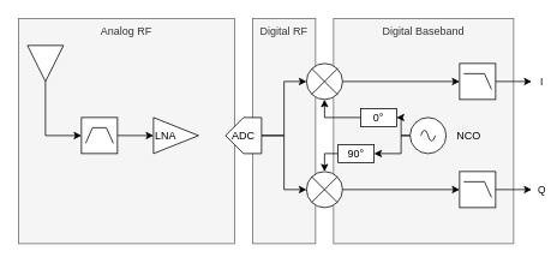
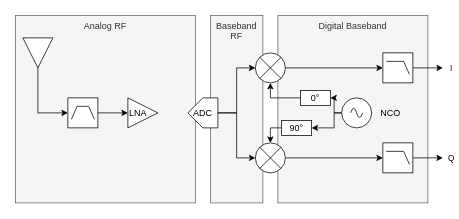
  <mxCell id="0" />
  <mxCell id="1" parent="0" />
  <mxCell id="2" value="Digital Baseband" style="rounded=0;whiteSpace=wrap;html=1;verticalAlign=top;fillColor=#f5f5f5;fontColor=#333333;strokeColor=#666666;" parent="1" vertex="1"><mxGeometry x="370" y="20" width="200" height="250" as="geometry" /></mxCell>
- <mxCell id="3" value="Digital RF" style="rounded=0;whiteSpace=wrap;html=1;verticalAlign=top;fillColor=#f5f5f5;fontColor=#333333;strokeColor=#666666;" parent="1" vertex="1"><mxGeometry x="280" y="20" width="70" height="250" as="geometry" /></mxCell>
+ <mxCell id="3" value="Baseband RF" style="rounded=0;whiteSpace=wrap;html=1;verticalAlign=top;fillColor=#f5f5f5;fontColor=#333333;strokeColor=#666666;" parent="1" vertex="1"><mxGeometry x="280" y="20" width="70" height="250" as="geometry" /></mxCell>
  <mxCell id="4" value="Analog RF" style="rounded=0;whiteSpace=wrap;html=1;labelPosition=center;verticalLabelPosition=middle;align=center;verticalAlign=top;fillColor=#f5f5f5;strokeColor=#666666;fontColor=#333333;" parent="1" vertex="1"><mxGeometry x="20" y="20" width="240" height="250" as="geometry" /></mxCell>
  <mxCell id="5" style="edgeStyle=orthogonalEdgeStyle;rounded=0;orthogonalLoop=1;jettySize=auto;html=1;exitX=1;exitY=0.5;exitDx=0;exitDy=0;entryX=0;entryY=0.5;entryDx=0;entryDy=0;entryPerimeter=0;" parent="1" source="6" target="26" edge="1"><mxGeometry relative="1" as="geometry"><mxPoint x="90" y="150" as="targetPoint" /></mxGeometry></mxCell>
  <mxCell id="6" value="" style="triangle;whiteSpace=wrap;html=1;rotation=90;" parent="1" vertex="1"><mxGeometry x="30" y="50" width="40" height="40" as="geometry" /></mxCell>
- <mxCell id="7" value="LNA" style="triangle;whiteSpace=wrap;html=1;align=left;" parent="1" vertex="1"><mxGeometry x="170" y="130" width="50" height="40" as="geometry" /></mxCell>
+ <mxCell id="7" value="LNA" style="triangle;whiteSpace=wrap;html=1;align=left;" parent="1" vertex="1"><mxGeometry x="170" y="130" width="40" height="40" as="geometry" /></mxCell>
  <mxCell id="8" style="edgeStyle=orthogonalEdgeStyle;rounded=0;orthogonalLoop=1;jettySize=auto;html=1;exitX=1;exitY=0.5;exitDx=0;exitDy=0;entryX=0;entryY=0.5;entryDx=0;entryDy=0;entryPerimeter=0;" parent="1" source="9" target="27" edge="1"><mxGeometry relative="1" as="geometry"><mxPoint x="510" y="90" as="targetPoint" /></mxGeometry></mxCell>
  <mxCell id="9" value="" style="shape=sumEllipse;perimeter=ellipsePerimeter;whiteSpace=wrap;html=1;backgroundOutline=1;" parent="1" vertex="1"><mxGeometry x="340" y="70" width="40" height="40" as="geometry" /></mxCell>
  <mxCell id="10" style="edgeStyle=orthogonalEdgeStyle;rounded=0;orthogonalLoop=1;jettySize=auto;html=1;exitX=1;exitY=0.5;exitDx=0;exitDy=0;entryX=0;entryY=0.5;entryDx=0;entryDy=0;entryPerimeter=0;" parent="1" source="11" target="28" edge="1"><mxGeometry relative="1" as="geometry"><mxPoint x="510" y="210" as="targetPoint" /></mxGeometry></mxCell>
  <mxCell id="11" value="" style="shape=sumEllipse;perimeter=ellipsePerimeter;whiteSpace=wrap;html=1;backgroundOutline=1;" parent="1" vertex="1"><mxGeometry x="340" y="190" width="40" height="40" as="geometry" /></mxCell>
  <mxCell id="12" style="edgeStyle=orthogonalEdgeStyle;rounded=0;orthogonalLoop=1;jettySize=auto;html=1;exitX=1;exitY=0.5;exitDx=0;exitDy=0;exitPerimeter=0;" parent="1" source="27" edge="1"><mxGeometry relative="1" as="geometry"><mxPoint x="590" y="90" as="targetPoint" /><mxPoint x="550" y="90" as="sourcePoint" /></mxGeometry></mxCell>
  <mxCell id="13" value="I" style="edgeLabel;html=1;align=center;verticalAlign=middle;resizable=0;points=[];" parent="12" vertex="1" connectable="0"><mxGeometry x="-0.212" y="2" relative="1" as="geometry"><mxPoint x="34" y="2" as="offset" /></mxGeometry></mxCell>
  <mxCell id="14" value="Q" style="edgeStyle=orthogonalEdgeStyle;rounded=0;orthogonalLoop=1;jettySize=auto;html=1;exitX=1;exitY=0.5;exitDx=0;exitDy=0;exitPerimeter=0;" parent="1" source="28" edge="1"><mxGeometry x="1" y="-10" relative="1" as="geometry"><mxPoint x="590" y="210" as="targetPoint" /><mxPoint x="550" y="210" as="sourcePoint" /><mxPoint x="10" y="-10" as="offset" /></mxGeometry></mxCell>
  <mxCell id="15" style="edgeStyle=orthogonalEdgeStyle;rounded=0;orthogonalLoop=1;jettySize=auto;html=1;exitX=0.5;exitY=0;exitDx=0;exitDy=0;entryX=0;entryY=0.5;entryDx=0;entryDy=0;" parent="1" source="17" target="9" edge="1"><mxGeometry relative="1" as="geometry" /></mxCell>
  <mxCell id="16" style="edgeStyle=orthogonalEdgeStyle;rounded=0;orthogonalLoop=1;jettySize=auto;html=1;exitX=0.5;exitY=0;exitDx=0;exitDy=0;entryX=0;entryY=0.5;entryDx=0;entryDy=0;" parent="1" source="17" target="11" edge="1"><mxGeometry relative="1" as="geometry" /></mxCell>
  <mxCell id="17" value="ADC" style="shape=offPageConnector;whiteSpace=wrap;html=1;rotation=90;size=0.5;horizontal=0;" parent="1" vertex="1"><mxGeometry x="250" y="130" width="40" height="40" as="geometry" /></mxCell>
  <mxCell id="18" style="edgeStyle=orthogonalEdgeStyle;rounded=0;orthogonalLoop=1;jettySize=auto;html=1;exitX=0;exitY=0.5;exitDx=0;exitDy=0;entryX=0.5;entryY=1;entryDx=0;entryDy=0;" parent="1" source="19" target="9" edge="1"><mxGeometry relative="1" as="geometry" /></mxCell>
  <mxCell id="19" value="0°" style="rounded=0;whiteSpace=wrap;html=1;" parent="1" vertex="1"><mxGeometry x="400" y="120" width="40" height="20" as="geometry" /></mxCell>
  <mxCell id="20" style="edgeStyle=orthogonalEdgeStyle;rounded=0;orthogonalLoop=1;jettySize=auto;html=1;entryX=1;entryY=0.5;entryDx=0;entryDy=0;exitX=0;exitY=0.5;exitDx=0;exitDy=0;exitPerimeter=0;" parent="1" source="29" target="19" edge="1"><mxGeometry relative="1" as="geometry"><Array as="points"><mxPoint x="445" y="150" /><mxPoint x="445" y="130" /></Array><mxPoint x="455" y="150" as="sourcePoint" /></mxGeometry></mxCell>
  <mxCell id="21" style="edgeStyle=orthogonalEdgeStyle;rounded=0;orthogonalLoop=1;jettySize=auto;html=1;exitX=0;exitY=0.5;exitDx=0;exitDy=0;entryX=1;entryY=0.5;entryDx=0;entryDy=0;exitPerimeter=0;" parent="1" source="29" target="23" edge="1"><mxGeometry relative="1" as="geometry"><Array as="points"><mxPoint x="445" y="150" /><mxPoint x="445" y="170" /></Array><mxPoint x="455" y="150" as="sourcePoint" /></mxGeometry></mxCell>
  <mxCell id="22" style="edgeStyle=orthogonalEdgeStyle;rounded=0;orthogonalLoop=1;jettySize=auto;html=1;exitX=0;exitY=0.5;exitDx=0;exitDy=0;entryX=0.5;entryY=0;entryDx=0;entryDy=0;" parent="1" source="23" target="11" edge="1"><mxGeometry relative="1" as="geometry" /></mxCell>
  <mxCell id="23" value="90°" style="rounded=0;whiteSpace=wrap;html=1;" parent="1" vertex="1"><mxGeometry x="375" y="160" width="40" height="20" as="geometry" /></mxCell>
  <mxCell id="24" value="NCO" style="text;strokeColor=none;align=left;fillColor=none;html=1;verticalAlign=middle;whiteSpace=wrap;rounded=0;" parent="1" vertex="1"><mxGeometry x="505" y="135" width="60" height="30" as="geometry" /></mxCell>
  <mxCell id="25" style="edgeStyle=orthogonalEdgeStyle;rounded=0;orthogonalLoop=1;jettySize=auto;html=1;exitX=1;exitY=0.5;exitDx=0;exitDy=0;exitPerimeter=0;entryX=0;entryY=0.5;entryDx=0;entryDy=0;" edge="1" parent="1" source="26" target="7"><mxGeometry relative="1" as="geometry" /></mxCell>
  <mxCell id="26" value="" style="verticalLabelPosition=bottom;shadow=0;dashed=0;align=center;html=1;verticalAlign=top;shape=mxgraph.electrical.logic_gates.bandpass_filter;" vertex="1" parent="1"><mxGeometry x="90" y="130" width="40" height="40" as="geometry" /></mxCell>
  <mxCell id="27" value="" style="verticalLabelPosition=bottom;shadow=0;dashed=0;align=center;html=1;verticalAlign=top;shape=mxgraph.electrical.logic_gates.lowpass_filter;" vertex="1" parent="1"><mxGeometry x="510" y="70" width="40" height="40" as="geometry" /></mxCell>
  <mxCell id="28" value="" style="verticalLabelPosition=bottom;shadow=0;dashed=0;align=center;html=1;verticalAlign=top;shape=mxgraph.electrical.logic_gates.lowpass_filter;" vertex="1" parent="1"><mxGeometry x="510" y="190" width="40" height="40" as="geometry" /></mxCell>
  <mxCell id="29" value="" style="pointerEvents=1;verticalLabelPosition=bottom;shadow=0;dashed=0;align=center;html=1;verticalAlign=top;shape=mxgraph.electrical.signal_sources.source;aspect=fixed;points=[[0.5,0,0],[1,0.5,0],[0.5,1,0],[0,0.5,0]];elSignalType=ac;" vertex="1" parent="1"><mxGeometry x="455" y="130" width="40" height="40" as="geometry" /></mxCell>
